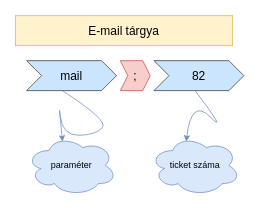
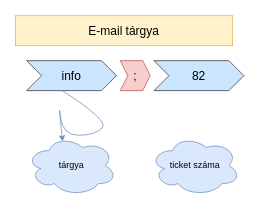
  <mxCell id="0" />
  <mxCell id="1" parent="0" />
  <mxCell id="2" value="E-mail tárgya" style="rounded=0;whiteSpace=wrap;html=1;fontSize=16;fillColor=#fff2cc;strokeColor=#d6b656;fontColor=#000000;" parent="1" vertex="1"><mxGeometry x="20" y="20" width="290" height="40" as="geometry" /></mxCell>
  <mxCell id="3" value="82" style="shape=step;perimeter=stepPerimeter;whiteSpace=wrap;html=1;fixedSize=1;strokeColor=#36393d;fontSize=16;fillColor=#cce5ff;fontColor=#000000;" parent="1" vertex="1"><mxGeometry x="205" y="80" width="120" height="40" as="geometry" /></mxCell>
  <mxCell id="4" value=";" style="shape=step;perimeter=stepPerimeter;whiteSpace=wrap;html=1;fixedSize=1;strokeColor=#b85450;fontSize=16;fillColor=#f8cecc;size=10;fillStyle=auto;fontColor=#000000;" parent="1" vertex="1"><mxGeometry x="160" y="80" width="40" height="40" as="geometry" /></mxCell>
- <mxCell id="5" value="mail" style="shape=step;perimeter=stepPerimeter;whiteSpace=wrap;html=1;fixedSize=1;strokeColor=#36393d;fontSize=16;fillColor=#cce5ff;fontColor=#000000;" parent="1" vertex="1"><mxGeometry x="35" y="80" width="120" height="40" as="geometry" /></mxCell>
+ <mxCell id="5" value="info" style="shape=step;perimeter=stepPerimeter;whiteSpace=wrap;html=1;fixedSize=1;strokeColor=#36393d;fontSize=16;fillColor=#cce5ff;fontColor=#000000;" parent="1" vertex="1"><mxGeometry x="35" y="80" width="120" height="40" as="geometry" /></mxCell>
  <mxCell id="6" value="ticket száma" style="ellipse;shape=cloud;whiteSpace=wrap;html=1;fillStyle=auto;strokeColor=#6c8ebf;fontFamily=Helvetica;fontSize=12;fillColor=#dae8fc;fontColor=#000000;" parent="1" vertex="1"><mxGeometry x="200" y="180" width="120" height="80" as="geometry" /></mxCell>
- <mxCell id="7" value="" style="curved=1;endArrow=classic;html=1;fontFamily=Helvetica;fontSize=12;fontColor=#000000;exitX=0.463;exitY=1.021;exitDx=0;exitDy=0;exitPerimeter=0;entryX=0.4;entryY=0.1;entryDx=0;entryDy=0;entryPerimeter=0;fillColor=#dae8fc;strokeColor=#6c8ebf;" parent="1" source="3" target="6" edge="1"><mxGeometry width="50" height="50" relative="1" as="geometry"><mxPoint x="255" y="180" as="sourcePoint" /><mxPoint x="305" y="130" as="targetPoint" /><Array as="points"><mxPoint x="305" y="180" /><mxPoint x="255" y="130" /></Array></mxGeometry></mxCell>
- <mxCell id="8" value="paraméter" style="ellipse;shape=cloud;whiteSpace=wrap;html=1;fillStyle=auto;strokeColor=#6c8ebf;fontFamily=Helvetica;fontSize=12;fillColor=#dae8fc;fontColor=#000000;" parent="1" vertex="1"><mxGeometry x="35" y="180" width="120" height="80" as="geometry" /></mxCell>
+ <mxCell id="8" value="tárgya" style="ellipse;shape=cloud;whiteSpace=wrap;html=1;fillStyle=auto;strokeColor=#6c8ebf;fontFamily=Helvetica;fontSize=12;fillColor=#dae8fc;fontColor=#000000;" parent="1" vertex="1"><mxGeometry x="35" y="180" width="120" height="80" as="geometry" /></mxCell>
  <mxCell id="9" value="" style="curved=1;endArrow=classic;html=1;fontFamily=Helvetica;fontSize=12;fontColor=#000000;exitX=0.463;exitY=1.021;exitDx=0;exitDy=0;exitPerimeter=0;entryX=0.4;entryY=0.1;entryDx=0;entryDy=0;entryPerimeter=0;fillColor=#dae8fc;strokeColor=#6c8ebf;" parent="1" target="8" edge="1"><mxGeometry width="50" height="50" relative="1" as="geometry"><mxPoint x="82.56" y="120" as="sourcePoint" /><mxPoint x="160" y="187.16" as="targetPoint" /><Array as="points"><mxPoint x="145" y="160" /><mxPoint x="127" y="179.16" /><mxPoint x="83" y="180" /><mxPoint x="77" y="129.16" /></Array></mxGeometry></mxCell>
